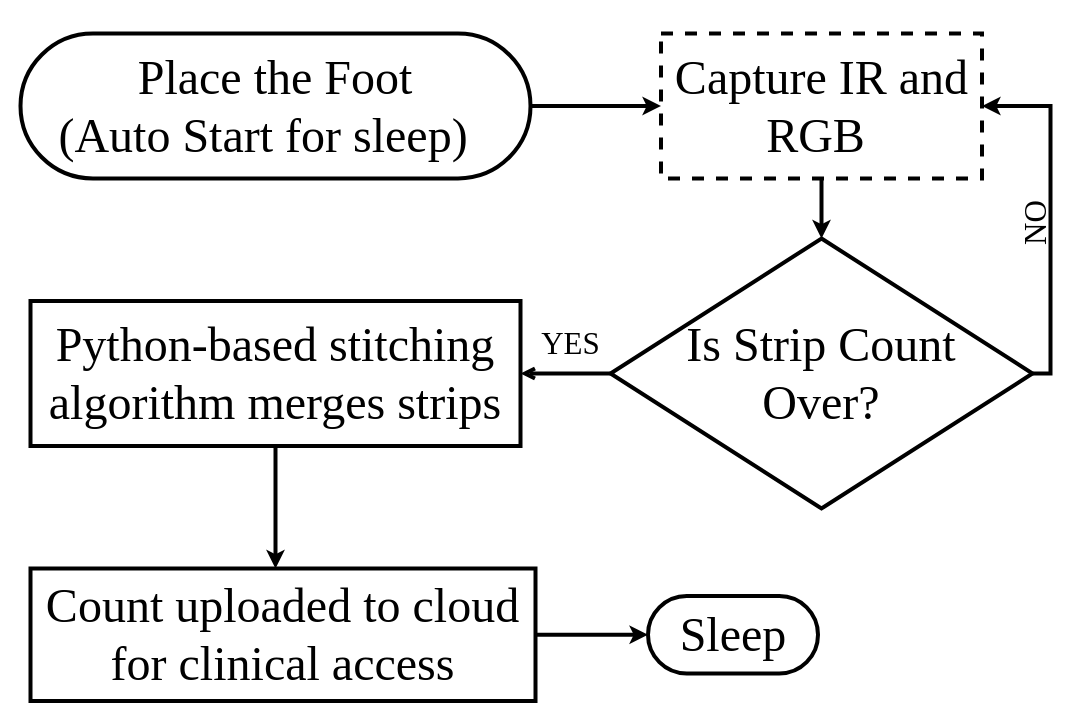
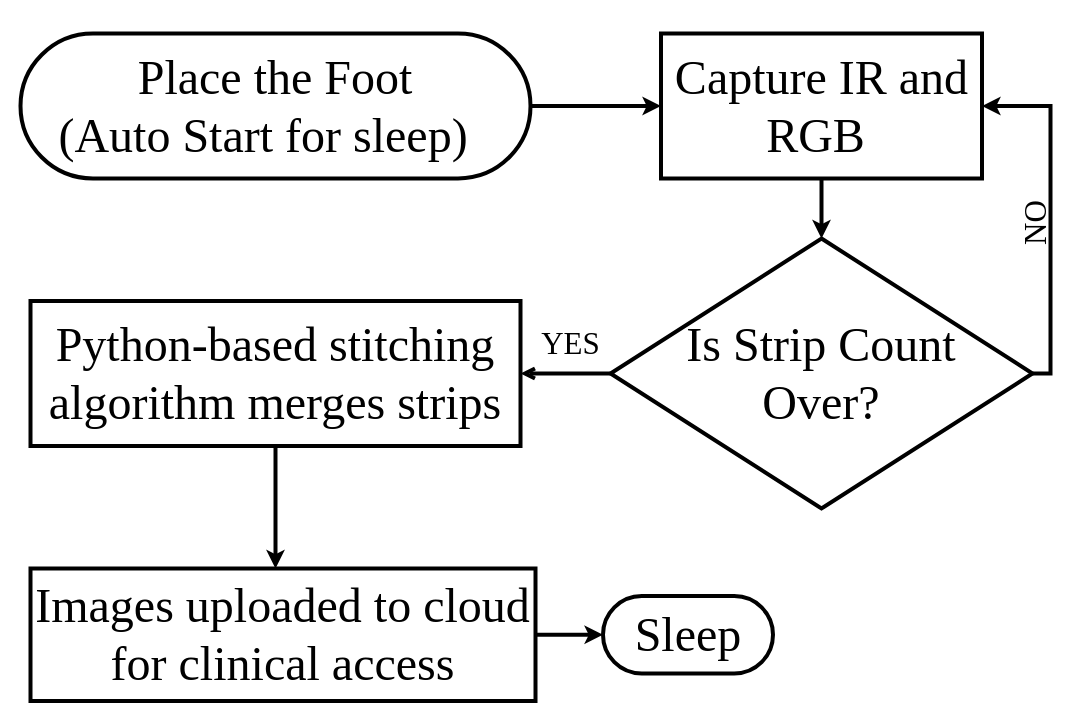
  <mxCell id="0" />
  <mxCell id="1" parent="0" />
  <mxCell id="2" style="edgeStyle=orthogonalEdgeStyle;rounded=0;orthogonalLoop=1;jettySize=auto;html=1;strokeWidth=4;" edge="1" parent="1" source="3" target="5"><mxGeometry relative="1" as="geometry" /></mxCell>
  <mxCell id="3" value="Place the Foot&lt;br&gt;(Auto Start for sleep)&amp;nbsp;&amp;nbsp;" style="rounded=1;whiteSpace=wrap;html=1;arcSize=50;fontSize=48;fontFamily=Times New Roman;align=center;strokeWidth=4;" vertex="1" parent="1"><mxGeometry x="20" y="20" width="510" height="145" as="geometry" /></mxCell>
  <mxCell id="4" value="" style="edgeStyle=orthogonalEdgeStyle;rounded=0;orthogonalLoop=1;jettySize=auto;html=1;strokeWidth=4;" edge="1" parent="1" source="5" target="12"><mxGeometry relative="1" as="geometry" /></mxCell>
- <mxCell id="5" value="&lt;p data-pm-slice=&quot;1 1 [&amp;quot;ordered_list&amp;quot;,{&amp;quot;spread&amp;quot;:false,&amp;quot;startingNumber&amp;quot;:1,&amp;quot;start&amp;quot;:1593,&amp;quot;end&amp;quot;:1792},&amp;quot;regular_list_item&amp;quot;,{&amp;quot;start&amp;quot;:1656,&amp;quot;end&amp;quot;:1694}]&quot;&gt;&lt;span style=&quot;background-color: transparent; color: light-dark(rgb(0, 0, 0), rgb(255, 255, 255));&quot;&gt;Capture&amp;nbsp;&lt;/span&gt;IR and RGB&amp;nbsp;&lt;/p&gt;" style="rounded=0;whiteSpace=wrap;html=1;fontSize=48;fontFamily=Times New Roman;strokeWidth=4;dashed=1;" vertex="1" parent="1"><mxGeometry x="660.5" y="20" width="321" height="145" as="geometry" /></mxCell>
+ <mxCell id="5" value="&lt;p data-pm-slice=&quot;1 1 [&amp;quot;ordered_list&amp;quot;,{&amp;quot;spread&amp;quot;:false,&amp;quot;startingNumber&amp;quot;:1,&amp;quot;start&amp;quot;:1593,&amp;quot;end&amp;quot;:1792},&amp;quot;regular_list_item&amp;quot;,{&amp;quot;start&amp;quot;:1656,&amp;quot;end&amp;quot;:1694}]&quot;&gt;&lt;span style=&quot;background-color: transparent; color: light-dark(rgb(0, 0, 0), rgb(255, 255, 255));&quot;&gt;Capture&amp;nbsp;&lt;/span&gt;IR and RGB&amp;nbsp;&lt;/p&gt;" style="rounded=0;whiteSpace=wrap;html=1;fontSize=48;fontFamily=Times New Roman;strokeWidth=4;" vertex="1" parent="1"><mxGeometry x="660.5" y="20" width="321" height="145" as="geometry" /></mxCell>
  <mxCell id="6" style="edgeStyle=orthogonalEdgeStyle;rounded=0;orthogonalLoop=1;jettySize=auto;html=1;strokeWidth=4;" edge="1" parent="1" source="7"><mxGeometry relative="1" as="geometry"><mxPoint x="275" y="555" as="targetPoint" /></mxGeometry></mxCell>
  <mxCell id="7" value="&lt;p data-pm-slice=&quot;1 1 [&amp;quot;ordered_list&amp;quot;,{&amp;quot;spread&amp;quot;:false,&amp;quot;startingNumber&amp;quot;:1,&amp;quot;start&amp;quot;:1593,&amp;quot;end&amp;quot;:1792},&amp;quot;regular_list_item&amp;quot;,{&amp;quot;start&amp;quot;:1695,&amp;quot;end&amp;quot;:1744}]&quot;&gt;Python-based stitching algorithm merges strips&lt;/p&gt;" style="rounded=0;whiteSpace=wrap;html=1;fontSize=48;fontFamily=Times New Roman;strokeWidth=4;" vertex="1" parent="1"><mxGeometry x="30" y="287.5" width="490" height="145" as="geometry" /></mxCell>
  <mxCell id="8" style="edgeStyle=orthogonalEdgeStyle;rounded=0;orthogonalLoop=1;jettySize=auto;html=1;entryX=0;entryY=0.5;entryDx=0;entryDy=0;strokeWidth=4;" edge="1" parent="1" source="9" target="13"><mxGeometry relative="1" as="geometry" /></mxCell>
- <mxCell id="9" value="&lt;span style=&quot;text-align: left;&quot;&gt;Count uploaded to cloud for clinical access&lt;/span&gt;" style="rounded=0;whiteSpace=wrap;html=1;fontSize=48;fontFamily=Times New Roman;strokeWidth=4;" vertex="1" parent="1"><mxGeometry x="30" y="555" width="505" height="132.5" as="geometry" /></mxCell>
+ <mxCell id="9" value="&lt;span style=&quot;text-align: left;&quot;&gt;Images uploaded to cloud for clinical access&lt;/span&gt;" style="rounded=0;whiteSpace=wrap;html=1;fontSize=48;fontFamily=Times New Roman;strokeWidth=4;" vertex="1" parent="1"><mxGeometry x="30" y="555" width="505" height="132.5" as="geometry" /></mxCell>
  <mxCell id="10" style="edgeStyle=orthogonalEdgeStyle;rounded=0;orthogonalLoop=1;jettySize=auto;html=1;strokeWidth=4;endArrow=open;" edge="1" parent="1" source="12" target="7"><mxGeometry relative="1" as="geometry" /></mxCell>
  <mxCell id="11" style="edgeStyle=orthogonalEdgeStyle;rounded=0;orthogonalLoop=1;jettySize=auto;html=1;exitX=1;exitY=0.5;exitDx=0;exitDy=0;entryX=1;entryY=0.5;entryDx=0;entryDy=0;strokeWidth=4;" edge="1" parent="1" source="12" target="5"><mxGeometry relative="1" as="geometry"><Array as="points"><mxPoint x="1050" y="360" /><mxPoint x="1050" y="93" /></Array></mxGeometry></mxCell>
  <mxCell id="12" value="Is Strip Count&lt;br&gt;Over?" style="rhombus;whiteSpace=wrap;html=1;fontSize=48;fontFamily=Times New Roman;strokeWidth=4;" vertex="1" parent="1"><mxGeometry x="610" y="225" width="422" height="270" as="geometry" /></mxCell>
- <mxCell id="13" value="Sleep" style="rounded=1;whiteSpace=wrap;html=1;arcSize=50;fontSize=48;fontFamily=Times New Roman;strokeWidth=4;" vertex="1" parent="1"><mxGeometry x="647.5" y="582.5" width="170" height="77.5" as="geometry" /></mxCell>
+ <mxCell id="13" value="Sleep" style="rounded=1;whiteSpace=wrap;html=1;arcSize=50;fontSize=48;fontFamily=Times New Roman;strokeWidth=4;" vertex="1" parent="1"><mxGeometry x="602.5" y="582.5" width="170" height="77.5" as="geometry" /></mxCell>
  <mxCell id="14" value="NO" style="text;html=1;align=center;verticalAlign=middle;resizable=0;points=[];autosize=1;strokeColor=none;fillColor=none;fontSize=31;fontFamily=Times New Roman;rotation=-90;strokeWidth=4;" vertex="1" parent="1"><mxGeometry x="1000" y="185" width="70" height="50" as="geometry" /></mxCell>
  <mxCell id="15" value="YES" style="text;html=1;align=center;verticalAlign=middle;resizable=0;points=[];autosize=1;strokeColor=none;fillColor=none;fontSize=31;fontFamily=Times New Roman;strokeWidth=4;" vertex="1" parent="1"><mxGeometry x="530" y="305" width="80" height="50" as="geometry" /></mxCell>
